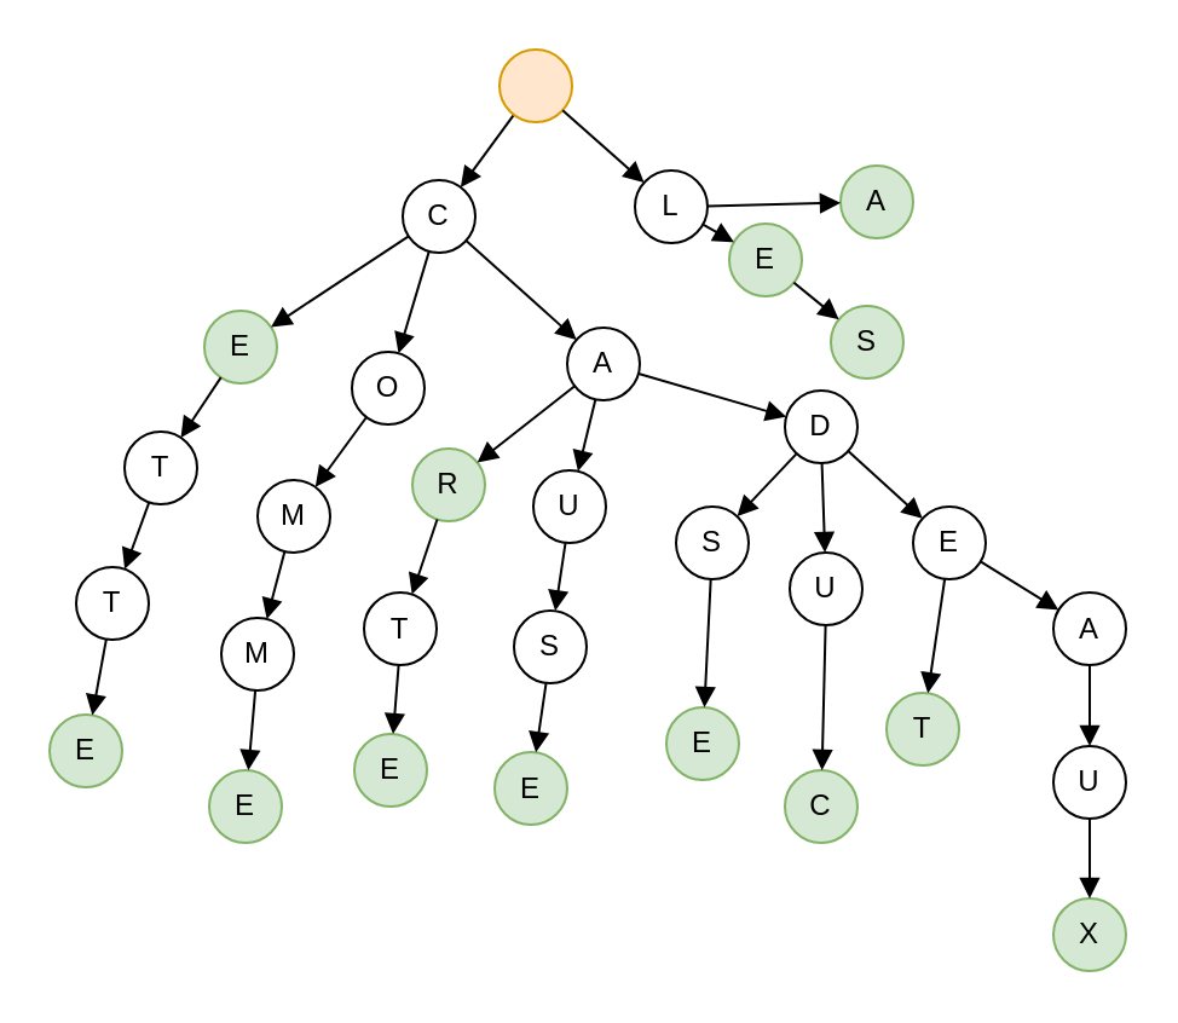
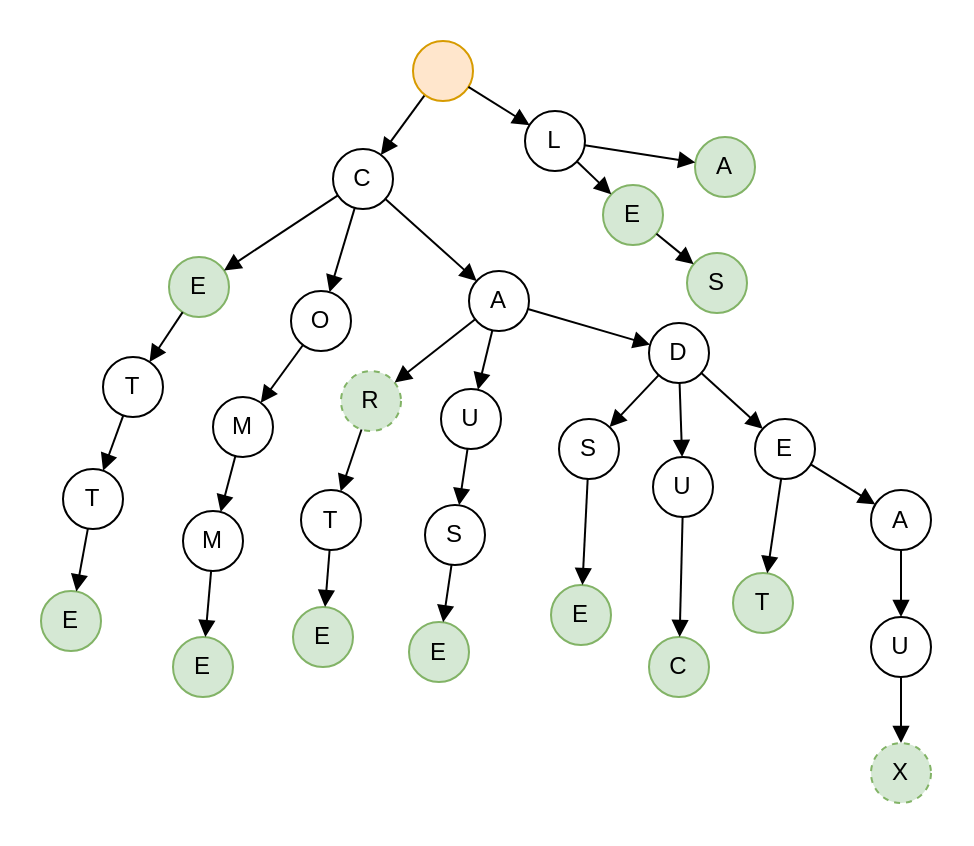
  <mxCell id="0" />
  <mxCell id="1" parent="0" />
  <mxCell id="2" value="" style="endArrow=block;html=1;rounded=0;endFill=1;" parent="1" source="3" target="4" edge="1"><mxGeometry width="50" height="50" relative="1" as="geometry"><mxPoint x="194.118" y="61.307" as="sourcePoint" /><mxPoint x="175.806" y="83.63" as="targetPoint" /></mxGeometry></mxCell>
  <mxCell id="3" value="" style="ellipse;whiteSpace=wrap;html=1;aspect=fixed;fillColor=#ffe6cc;strokeColor=#d79b00;" parent="1" vertex="1"><mxGeometry x="206" y="20" width="30" height="30" as="geometry" /></mxCell>
  <mxCell id="4" value="C" style="ellipse;whiteSpace=wrap;html=1;aspect=fixed;" parent="1" vertex="1"><mxGeometry x="166" y="74" width="30" height="30" as="geometry" /></mxCell>
  <mxCell id="5" value="E" style="ellipse;whiteSpace=wrap;html=1;aspect=fixed;fillColor=#d5e8d4;strokeColor=#82b366;" parent="1" vertex="1"><mxGeometry x="84" y="128" width="30" height="30" as="geometry" /></mxCell>
  <mxCell id="6" value="O" style="ellipse;whiteSpace=wrap;html=1;aspect=fixed;" parent="1" vertex="1"><mxGeometry x="145" y="145" width="30" height="30" as="geometry" /></mxCell>
  <mxCell id="7" value="A" style="ellipse;whiteSpace=wrap;html=1;aspect=fixed;" parent="1" vertex="1"><mxGeometry x="234" y="135" width="30" height="30" as="geometry" /></mxCell>
  <mxCell id="8" value="E" style="ellipse;whiteSpace=wrap;html=1;aspect=fixed;fillColor=#d5e8d4;strokeColor=#82b366;" parent="1" vertex="1"><mxGeometry x="20" y="295" width="30" height="30" as="geometry" /></mxCell>
  <mxCell id="9" value="T" style="ellipse;whiteSpace=wrap;html=1;aspect=fixed;" parent="1" vertex="1"><mxGeometry x="51" y="178" width="30" height="30" as="geometry" /></mxCell>
  <mxCell id="10" value="T" style="ellipse;whiteSpace=wrap;html=1;aspect=fixed;" parent="1" vertex="1"><mxGeometry x="31" y="234" width="30" height="30" as="geometry" /></mxCell>
  <mxCell id="11" value="" style="endArrow=block;html=1;rounded=0;endFill=1;" parent="1" source="4" target="5" edge="1"><mxGeometry width="50" height="50" relative="1" as="geometry"><mxPoint x="221" y="63" as="sourcePoint" /><mxPoint x="185.806" y="93.63" as="targetPoint" /></mxGeometry></mxCell>
  <mxCell id="12" value="" style="endArrow=block;html=1;rounded=0;endFill=1;" parent="1" source="5" target="9" edge="1"><mxGeometry width="50" height="50" relative="1" as="geometry"><mxPoint x="231" y="73" as="sourcePoint" /><mxPoint x="195.806" y="103.63" as="targetPoint" /></mxGeometry></mxCell>
  <mxCell id="13" value="" style="endArrow=block;html=1;rounded=0;endFill=1;" parent="1" source="9" target="10" edge="1"><mxGeometry width="50" height="50" relative="1" as="geometry"><mxPoint x="241" y="83" as="sourcePoint" /><mxPoint x="205.806" y="113.63" as="targetPoint" /></mxGeometry></mxCell>
  <mxCell id="14" value="" style="endArrow=block;html=1;rounded=0;endFill=1;" parent="1" source="10" target="8" edge="1"><mxGeometry width="50" height="50" relative="1" as="geometry"><mxPoint x="251" y="93" as="sourcePoint" /><mxPoint x="215.806" y="123.63" as="targetPoint" /></mxGeometry></mxCell>
  <mxCell id="15" value="E" style="ellipse;whiteSpace=wrap;html=1;aspect=fixed;fillColor=#d5e8d4;strokeColor=#82b366;" parent="1" vertex="1"><mxGeometry x="86" y="318" width="30" height="30" as="geometry" /></mxCell>
  <mxCell id="16" value="M" style="ellipse;whiteSpace=wrap;html=1;aspect=fixed;" parent="1" vertex="1"><mxGeometry x="106" y="198" width="30" height="30" as="geometry" /></mxCell>
  <mxCell id="17" value="M" style="ellipse;whiteSpace=wrap;html=1;aspect=fixed;" parent="1" vertex="1"><mxGeometry x="91" y="255" width="30" height="30" as="geometry" /></mxCell>
  <mxCell id="18" value="" style="endArrow=block;html=1;rounded=0;endFill=1;" parent="1" source="6" target="16" edge="1"><mxGeometry width="50" height="50" relative="1" as="geometry"><mxPoint x="202.5" y="155" as="sourcePoint" /><mxPoint x="291.306" y="87.63" as="targetPoint" /></mxGeometry></mxCell>
  <mxCell id="19" value="" style="endArrow=block;html=1;rounded=0;endFill=1;" parent="1" source="16" target="17" edge="1"><mxGeometry width="50" height="50" relative="1" as="geometry"><mxPoint x="336.5" y="67" as="sourcePoint" /><mxPoint x="301.306" y="97.63" as="targetPoint" /></mxGeometry></mxCell>
  <mxCell id="20" value="" style="endArrow=block;html=1;rounded=0;endFill=1;" parent="1" source="17" target="15" edge="1"><mxGeometry width="50" height="50" relative="1" as="geometry"><mxPoint x="346.5" y="77" as="sourcePoint" /><mxPoint x="311.306" y="107.63" as="targetPoint" /></mxGeometry></mxCell>
  <mxCell id="21" value="" style="endArrow=block;html=1;rounded=0;endFill=1;" parent="1" source="4" target="6" edge="1"><mxGeometry width="50" height="50" relative="1" as="geometry"><mxPoint x="223" y="65" as="sourcePoint" /><mxPoint x="185" y="109" as="targetPoint" /></mxGeometry></mxCell>
  <mxCell id="22" value="E" style="ellipse;whiteSpace=wrap;html=1;aspect=fixed;fillColor=#d5e8d4;strokeColor=#82b366;" parent="1" vertex="1"><mxGeometry x="146" y="303" width="30" height="30" as="geometry" /></mxCell>
- <mxCell id="23" value="R" style="ellipse;whiteSpace=wrap;html=1;aspect=fixed;fillColor=#d5e8d4;strokeColor=#82b366;" parent="1" vertex="1"><mxGeometry x="170" y="185" width="30" height="30" as="geometry" /></mxCell>
+ <mxCell id="23" value="R" style="ellipse;whiteSpace=wrap;html=1;aspect=fixed;fillColor=#d5e8d4;strokeColor=#82b366;dashed=1;" parent="1" vertex="1"><mxGeometry x="170" y="185" width="30" height="30" as="geometry" /></mxCell>
  <mxCell id="24" value="T" style="ellipse;whiteSpace=wrap;html=1;aspect=fixed;" parent="1" vertex="1"><mxGeometry x="150" y="244.5" width="30" height="30" as="geometry" /></mxCell>
  <mxCell id="25" value="" style="endArrow=block;html=1;rounded=0;endFill=1;" parent="1" source="7" target="23" edge="1"><mxGeometry width="50" height="50" relative="1" as="geometry"><mxPoint x="210" y="198" as="sourcePoint" /><mxPoint x="341.306" y="95.63" as="targetPoint" /></mxGeometry></mxCell>
  <mxCell id="26" value="" style="endArrow=block;html=1;rounded=0;endFill=1;" parent="1" source="23" target="24" edge="1"><mxGeometry width="50" height="50" relative="1" as="geometry"><mxPoint x="386.5" y="75" as="sourcePoint" /><mxPoint x="351.306" y="105.63" as="targetPoint" /></mxGeometry></mxCell>
  <mxCell id="27" value="" style="endArrow=block;html=1;rounded=0;endFill=1;" parent="1" source="24" target="22" edge="1"><mxGeometry width="50" height="50" relative="1" as="geometry"><mxPoint x="396.5" y="85" as="sourcePoint" /><mxPoint x="361.306" y="115.63" as="targetPoint" /></mxGeometry></mxCell>
  <mxCell id="28" value="" style="endArrow=block;html=1;rounded=0;endFill=1;" parent="1" source="4" target="7" edge="1"><mxGeometry width="50" height="50" relative="1" as="geometry"><mxPoint x="173" y="144" as="sourcePoint" /><mxPoint x="175" y="161" as="targetPoint" /></mxGeometry></mxCell>
  <mxCell id="29" value="E" style="ellipse;whiteSpace=wrap;html=1;aspect=fixed;fillColor=#d5e8d4;strokeColor=#82b366;" parent="1" vertex="1"><mxGeometry x="204" y="310.5" width="30" height="30" as="geometry" /></mxCell>
  <mxCell id="30" value="U" style="ellipse;whiteSpace=wrap;html=1;aspect=fixed;" parent="1" vertex="1"><mxGeometry x="220" y="194" width="30" height="30" as="geometry" /></mxCell>
  <mxCell id="31" value="S" style="ellipse;whiteSpace=wrap;html=1;aspect=fixed;" parent="1" vertex="1"><mxGeometry x="212" y="252" width="30" height="30" as="geometry" /></mxCell>
  <mxCell id="32" value="" style="endArrow=block;html=1;rounded=0;endFill=1;" parent="1" source="7" target="30" edge="1"><mxGeometry width="50" height="50" relative="1" as="geometry"><mxPoint x="271" y="194" as="sourcePoint" /><mxPoint x="397.306" y="99.63" as="targetPoint" /><Array as="points" /></mxGeometry></mxCell>
  <mxCell id="33" value="" style="endArrow=block;html=1;rounded=0;endFill=1;" parent="1" source="30" target="31" edge="1"><mxGeometry width="50" height="50" relative="1" as="geometry"><mxPoint x="442.5" y="79" as="sourcePoint" /><mxPoint x="407.306" y="109.63" as="targetPoint" /></mxGeometry></mxCell>
  <mxCell id="34" value="" style="endArrow=block;html=1;rounded=0;endFill=1;" parent="1" source="31" target="29" edge="1"><mxGeometry width="50" height="50" relative="1" as="geometry"><mxPoint x="452.5" y="89" as="sourcePoint" /><mxPoint x="417.306" y="119.63" as="targetPoint" /></mxGeometry></mxCell>
  <mxCell id="35" value="E" style="ellipse;whiteSpace=wrap;html=1;aspect=fixed;fillColor=#d5e8d4;strokeColor=#82b366;" parent="1" vertex="1"><mxGeometry x="275" y="292" width="30" height="30" as="geometry" /></mxCell>
  <mxCell id="36" value="D" style="ellipse;whiteSpace=wrap;html=1;aspect=fixed;" parent="1" vertex="1"><mxGeometry x="324" y="161" width="30" height="30" as="geometry" /></mxCell>
  <mxCell id="37" value="S" style="ellipse;whiteSpace=wrap;html=1;aspect=fixed;" parent="1" vertex="1"><mxGeometry x="279" y="209" width="30" height="30" as="geometry" /></mxCell>
  <mxCell id="38" value="" style="endArrow=block;html=1;rounded=0;endFill=1;" parent="1" source="7" target="36" edge="1"><mxGeometry width="50" height="50" relative="1" as="geometry"><mxPoint x="293" y="177.5" as="sourcePoint" /><mxPoint x="459.306" y="88.13" as="targetPoint" /><Array as="points" /></mxGeometry></mxCell>
  <mxCell id="39" value="" style="endArrow=block;html=1;rounded=0;endFill=1;" parent="1" source="36" target="37" edge="1"><mxGeometry width="50" height="50" relative="1" as="geometry"><mxPoint x="504.5" y="67.5" as="sourcePoint" /><mxPoint x="469.306" y="98.13" as="targetPoint" /></mxGeometry></mxCell>
  <mxCell id="40" value="" style="endArrow=block;html=1;rounded=0;endFill=1;" parent="1" source="37" target="35" edge="1"><mxGeometry width="50" height="50" relative="1" as="geometry"><mxPoint x="514.5" y="77.5" as="sourcePoint" /><mxPoint x="479.306" y="108.13" as="targetPoint" /></mxGeometry></mxCell>
  <mxCell id="41" value="C" style="ellipse;whiteSpace=wrap;html=1;aspect=fixed;fillColor=#d5e8d4;strokeColor=#82b366;" parent="1" vertex="1"><mxGeometry x="324" y="318" width="30" height="30" as="geometry" /></mxCell>
  <mxCell id="42" value="U" style="ellipse;whiteSpace=wrap;html=1;aspect=fixed;" parent="1" vertex="1"><mxGeometry x="326" y="228" width="30" height="30" as="geometry" /></mxCell>
  <mxCell id="43" value="" style="endArrow=block;html=1;rounded=0;endFill=1;" parent="1" source="36" target="42" edge="1"><mxGeometry width="50" height="50" relative="1" as="geometry"><mxPoint x="362" y="258.5" as="sourcePoint" /><mxPoint x="521.306" y="113.63" as="targetPoint" /></mxGeometry></mxCell>
  <mxCell id="44" value="" style="endArrow=block;html=1;rounded=0;endFill=1;" parent="1" source="42" target="41" edge="1"><mxGeometry width="50" height="50" relative="1" as="geometry"><mxPoint x="566.5" y="93" as="sourcePoint" /><mxPoint x="531.306" y="123.63" as="targetPoint" /></mxGeometry></mxCell>
  <mxCell id="45" value="T" style="ellipse;whiteSpace=wrap;html=1;aspect=fixed;fillColor=#d5e8d4;strokeColor=#82b366;" parent="1" vertex="1"><mxGeometry x="366" y="286" width="30" height="30" as="geometry" /></mxCell>
  <mxCell id="46" value="E" style="ellipse;whiteSpace=wrap;html=1;aspect=fixed;" parent="1" vertex="1"><mxGeometry x="377" y="209" width="30" height="30" as="geometry" /></mxCell>
  <mxCell id="47" value="" style="endArrow=block;html=1;rounded=0;endFill=1;" parent="1" source="36" target="46" edge="1"><mxGeometry width="50" height="50" relative="1" as="geometry"><mxPoint x="376" y="235" as="sourcePoint" /><mxPoint x="572.306" y="105.63" as="targetPoint" /></mxGeometry></mxCell>
  <mxCell id="48" value="" style="endArrow=block;html=1;rounded=0;endFill=1;" parent="1" source="46" target="45" edge="1"><mxGeometry width="50" height="50" relative="1" as="geometry"><mxPoint x="617.5" y="85" as="sourcePoint" /><mxPoint x="582.306" y="115.63" as="targetPoint" /></mxGeometry></mxCell>
  <mxCell id="49" value="" style="endArrow=block;html=1;rounded=0;endFill=1;" parent="1" source="3" target="50" edge="1"><mxGeometry width="50" height="50" relative="1" as="geometry"><mxPoint x="408" y="51" as="sourcePoint" /><mxPoint x="370.806" y="79.63" as="targetPoint" /></mxGeometry></mxCell>
- <mxCell id="50" value="L" style="ellipse;whiteSpace=wrap;html=1;aspect=fixed;" parent="1" vertex="1"><mxGeometry x="262" y="70" width="30" height="30" as="geometry" /></mxCell>
+ <mxCell id="50" value="L" style="ellipse;whiteSpace=wrap;html=1;aspect=fixed;" parent="1" vertex="1"><mxGeometry x="262" y="55" width="30" height="30" as="geometry" /></mxCell>
  <mxCell id="51" value="E" style="ellipse;whiteSpace=wrap;html=1;aspect=fixed;fillColor=#d5e8d4;strokeColor=#82b366;" parent="1" vertex="1"><mxGeometry x="301" y="92" width="30" height="30" as="geometry" /></mxCell>
  <mxCell id="52" value="" style="endArrow=block;html=1;rounded=0;endFill=1;" parent="1" source="50" target="51" edge="1"><mxGeometry width="50" height="50" relative="1" as="geometry"><mxPoint x="416" y="59" as="sourcePoint" /><mxPoint x="380.806" y="89.63" as="targetPoint" /></mxGeometry></mxCell>
- <mxCell id="53" value="X" style="ellipse;whiteSpace=wrap;html=1;aspect=fixed;fillColor=#d5e8d4;strokeColor=#82b366;" parent="1" vertex="1"><mxGeometry x="435" y="371" width="30" height="30" as="geometry" /></mxCell>
+ <mxCell id="53" value="X" style="ellipse;whiteSpace=wrap;html=1;aspect=fixed;fillColor=#d5e8d4;strokeColor=#82b366;dashed=1;" parent="1" vertex="1"><mxGeometry x="435" y="371" width="30" height="30" as="geometry" /></mxCell>
  <mxCell id="54" value="A" style="ellipse;whiteSpace=wrap;html=1;aspect=fixed;" parent="1" vertex="1"><mxGeometry x="435" y="244.5" width="30" height="30" as="geometry" /></mxCell>
  <mxCell id="55" value="U" style="ellipse;whiteSpace=wrap;html=1;aspect=fixed;" parent="1" vertex="1"><mxGeometry x="435" y="308" width="30" height="30" as="geometry" /></mxCell>
  <mxCell id="56" value="" style="endArrow=block;html=1;rounded=0;endFill=1;" parent="1" source="46" target="54" edge="1"><mxGeometry width="50" height="50" relative="1" as="geometry"><mxPoint x="434" y="280" as="sourcePoint" /><mxPoint x="600.306" y="190.63" as="targetPoint" /><Array as="points" /></mxGeometry></mxCell>
  <mxCell id="57" value="" style="endArrow=block;html=1;rounded=0;endFill=1;" parent="1" source="54" target="55" edge="1"><mxGeometry width="50" height="50" relative="1" as="geometry"><mxPoint x="645.5" y="170" as="sourcePoint" /><mxPoint x="610.306" y="200.63" as="targetPoint" /></mxGeometry></mxCell>
  <mxCell id="58" value="" style="endArrow=block;html=1;rounded=0;endFill=1;" parent="1" source="55" target="53" edge="1"><mxGeometry width="50" height="50" relative="1" as="geometry"><mxPoint x="655.5" y="180" as="sourcePoint" /><mxPoint x="620.306" y="210.63" as="targetPoint" /></mxGeometry></mxCell>
  <mxCell id="59" value="A" style="ellipse;whiteSpace=wrap;html=1;aspect=fixed;fillColor=#d5e8d4;strokeColor=#82b366;" parent="1" vertex="1"><mxGeometry x="347" y="68" width="30" height="30" as="geometry" /></mxCell>
  <mxCell id="60" value="" style="endArrow=block;html=1;rounded=0;endFill=1;" parent="1" source="50" target="59" edge="1"><mxGeometry width="50" height="50" relative="1" as="geometry"><mxPoint x="241" y="56" as="sourcePoint" /><mxPoint x="269" y="90" as="targetPoint" /></mxGeometry></mxCell>
  <mxCell id="61" value="S" style="ellipse;whiteSpace=wrap;html=1;aspect=fixed;fillColor=#d5e8d4;strokeColor=#82b366;" parent="1" vertex="1"><mxGeometry x="343" y="126" width="30" height="30" as="geometry" /></mxCell>
  <mxCell id="62" value="" style="endArrow=block;html=1;rounded=0;endFill=1;" parent="1" source="51" target="61" edge="1"><mxGeometry width="50" height="50" relative="1" as="geometry"><mxPoint x="302" y="82" as="sourcePoint" /><mxPoint x="357" y="91" as="targetPoint" /></mxGeometry></mxCell>
